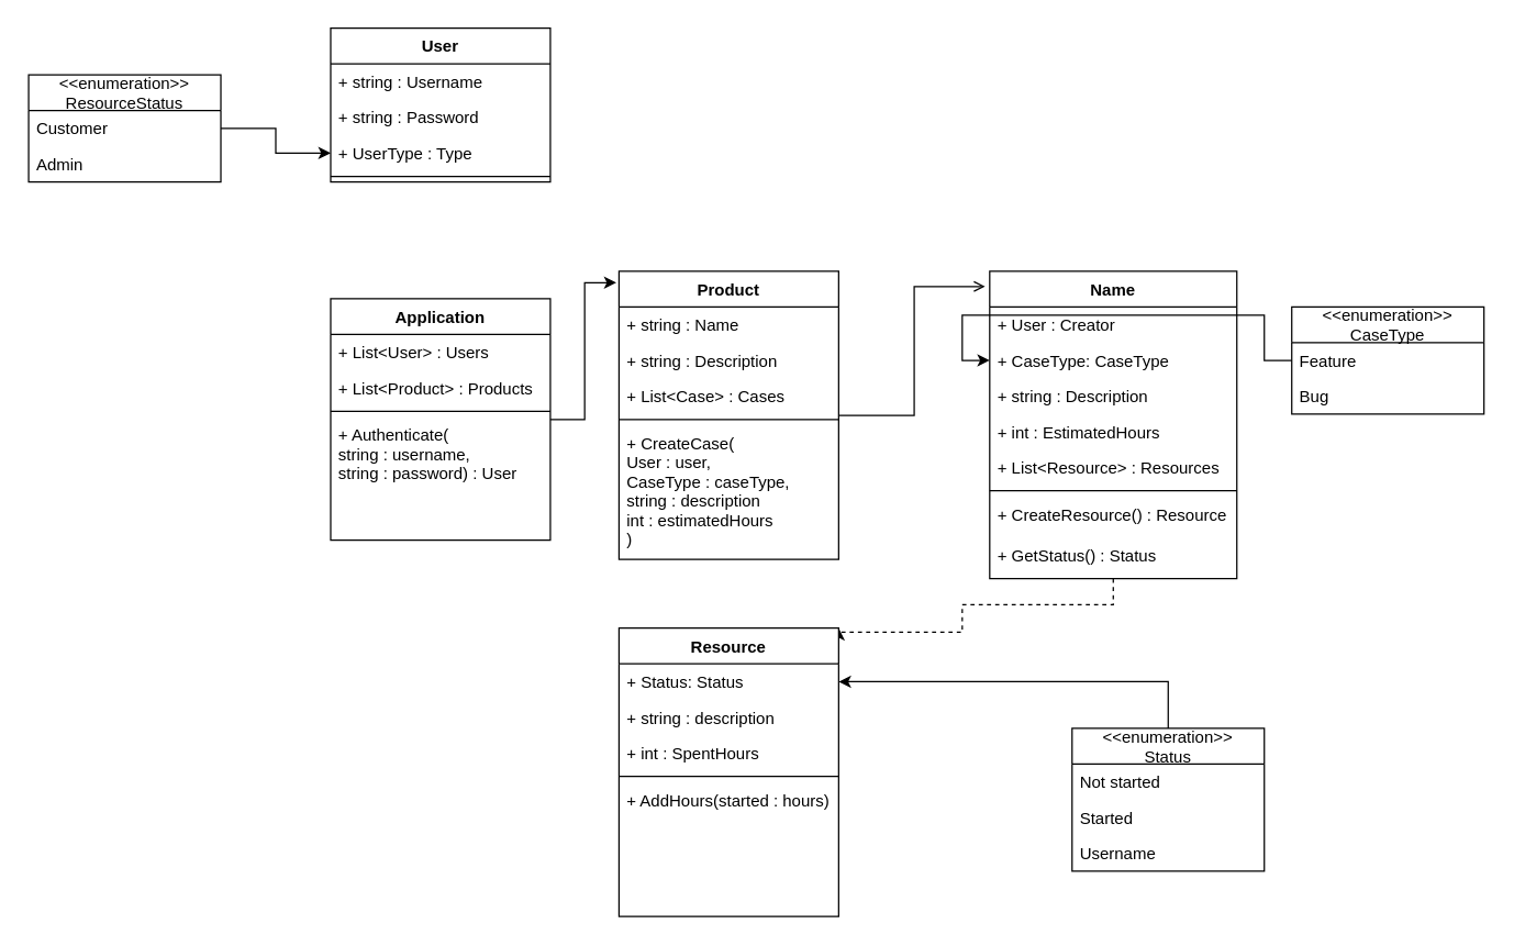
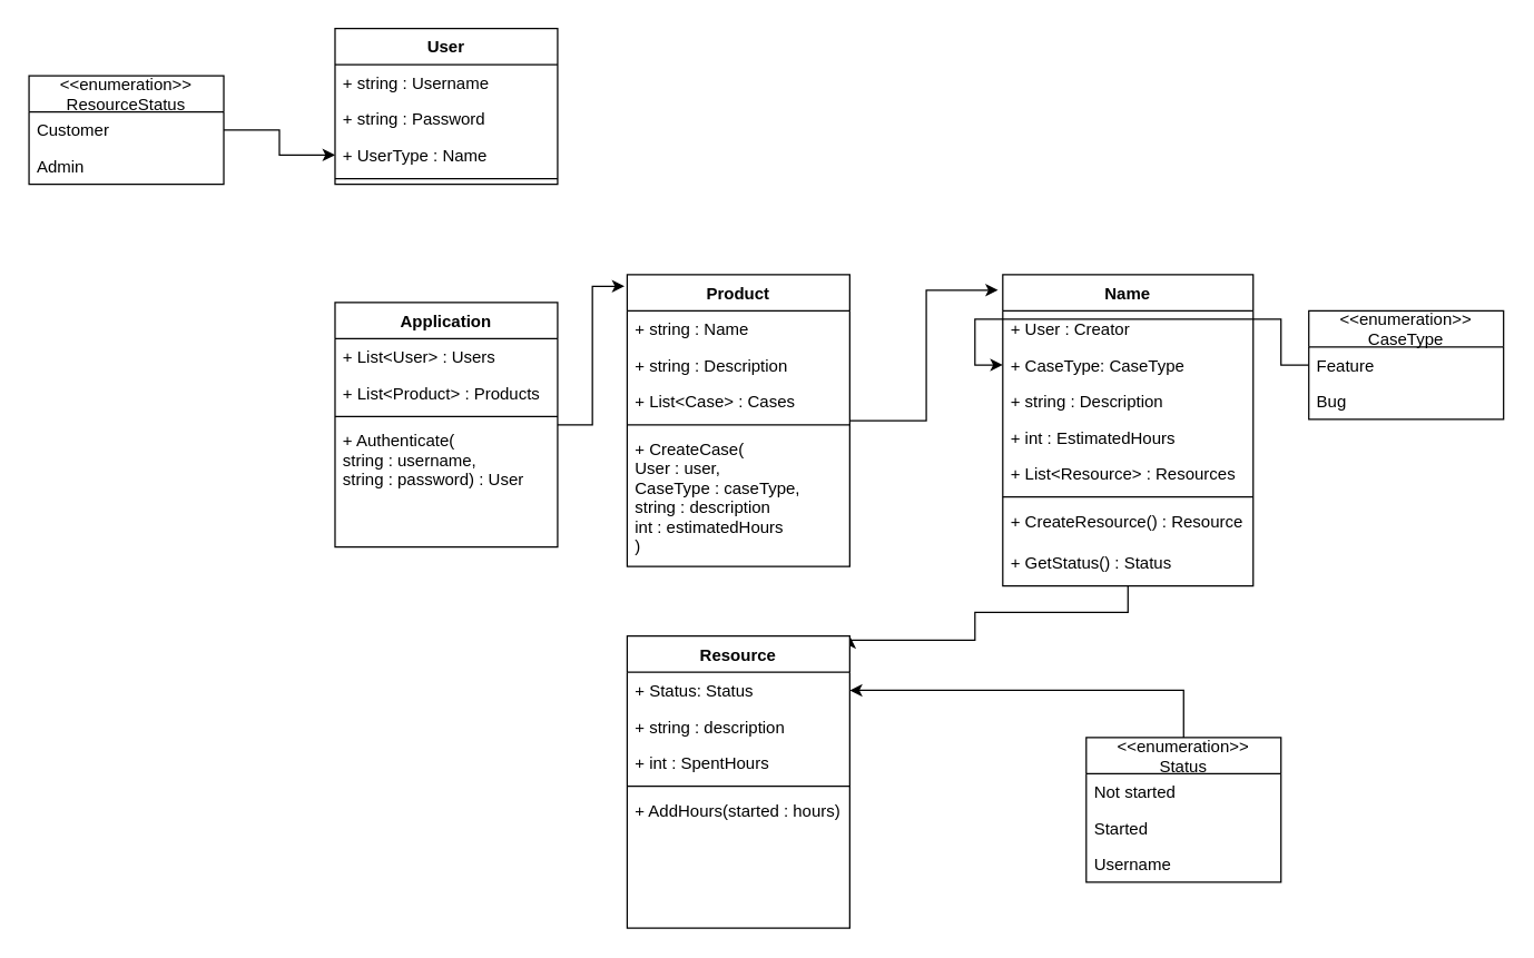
  <mxCell id="0" />
  <mxCell id="1" parent="0" />
  <mxCell id="2" style="edgeStyle=orthogonalEdgeStyle;rounded=0;orthogonalLoop=1;jettySize=auto;html=1;entryX=-0.012;entryY=0.04;entryDx=0;entryDy=0;entryPerimeter=0;" edge="1" parent="1" source="3" target="9"><mxGeometry relative="1" as="geometry" /></mxCell>
  <mxCell id="3" value="Application" style="swimlane;fontStyle=1;align=center;verticalAlign=top;childLayout=stackLayout;horizontal=1;startSize=26;horizontalStack=0;resizeParent=1;resizeParentMax=0;resizeLast=0;collapsible=1;marginBottom=0;" vertex="1" parent="1"><mxGeometry x="240" y="217" width="160" height="176" as="geometry" /></mxCell>
  <mxCell id="4" value="+ List&lt;User&gt; : Users" style="text;strokeColor=none;fillColor=none;align=left;verticalAlign=top;spacingLeft=4;spacingRight=4;overflow=hidden;rotatable=0;points=[[0,0.5],[1,0.5]];portConstraint=eastwest;fontStyle=0" vertex="1" parent="3"><mxGeometry y="26" width="160" height="26" as="geometry" /></mxCell>
  <mxCell id="5" value="+ List&lt;Product&gt; : Products" style="text;strokeColor=none;fillColor=none;align=left;verticalAlign=top;spacingLeft=4;spacingRight=4;overflow=hidden;rotatable=0;points=[[0,0.5],[1,0.5]];portConstraint=eastwest;fontStyle=0" vertex="1" parent="3"><mxGeometry y="52" width="160" height="26" as="geometry" /></mxCell>
  <mxCell id="6" value="" style="line;strokeWidth=1;fillColor=none;align=left;verticalAlign=middle;spacingTop=-1;spacingLeft=3;spacingRight=3;rotatable=0;labelPosition=right;points=[];portConstraint=eastwest;strokeColor=inherit;" vertex="1" parent="3"><mxGeometry y="78" width="160" height="8" as="geometry" /></mxCell>
  <mxCell id="7" value="+ Authenticate(&#10;string : username,&#10;string : password) : User" style="text;strokeColor=none;fillColor=none;align=left;verticalAlign=top;spacingLeft=4;spacingRight=4;overflow=hidden;rotatable=0;points=[[0,0.5],[1,0.5]];portConstraint=eastwest;" vertex="1" parent="3"><mxGeometry y="86" width="160" height="90" as="geometry" /></mxCell>
- <mxCell id="8" style="edgeStyle=orthogonalEdgeStyle;rounded=0;orthogonalLoop=1;jettySize=auto;html=1;entryX=-0.019;entryY=0.05;entryDx=0;entryDy=0;entryPerimeter=0;endArrow=open;" edge="1" parent="1" source="9" target="16"><mxGeometry relative="1" as="geometry" /></mxCell>
+ <mxCell id="8" style="edgeStyle=orthogonalEdgeStyle;rounded=0;orthogonalLoop=1;jettySize=auto;html=1;entryX=-0.019;entryY=0.05;entryDx=0;entryDy=0;entryPerimeter=0;" edge="1" parent="1" source="9" target="16"><mxGeometry relative="1" as="geometry" /></mxCell>
  <mxCell id="9" value="Product" style="swimlane;fontStyle=1;align=center;verticalAlign=top;childLayout=stackLayout;horizontal=1;startSize=26;horizontalStack=0;resizeParent=1;resizeParentMax=0;resizeLast=0;collapsible=1;marginBottom=0;" vertex="1" parent="1"><mxGeometry x="450" y="197" width="160" height="210" as="geometry" /></mxCell>
  <mxCell id="10" value="+ string : Name" style="text;strokeColor=none;fillColor=none;align=left;verticalAlign=top;spacingLeft=4;spacingRight=4;overflow=hidden;rotatable=0;points=[[0,0.5],[1,0.5]];portConstraint=eastwest;" vertex="1" parent="9"><mxGeometry y="26" width="160" height="26" as="geometry" /></mxCell>
  <mxCell id="11" value="+ string : Description" style="text;strokeColor=none;fillColor=none;align=left;verticalAlign=top;spacingLeft=4;spacingRight=4;overflow=hidden;rotatable=0;points=[[0,0.5],[1,0.5]];portConstraint=eastwest;" vertex="1" parent="9"><mxGeometry y="52" width="160" height="26" as="geometry" /></mxCell>
  <mxCell id="12" value="+ List&lt;Case&gt; : Cases" style="text;strokeColor=none;fillColor=none;align=left;verticalAlign=top;spacingLeft=4;spacingRight=4;overflow=hidden;rotatable=0;points=[[0,0.5],[1,0.5]];portConstraint=eastwest;" vertex="1" parent="9"><mxGeometry y="78" width="160" height="26" as="geometry" /></mxCell>
  <mxCell id="13" value="" style="line;strokeWidth=1;fillColor=none;align=left;verticalAlign=middle;spacingTop=-1;spacingLeft=3;spacingRight=3;rotatable=0;labelPosition=right;points=[];portConstraint=eastwest;strokeColor=inherit;" vertex="1" parent="9"><mxGeometry y="104" width="160" height="8" as="geometry" /></mxCell>
  <mxCell id="14" value="+ CreateCase(&#10;User : user,&#10;CaseType : caseType,&#10;string : description&#10;int : estimatedHours&#10;)" style="text;strokeColor=none;fillColor=none;align=left;verticalAlign=top;spacingLeft=4;spacingRight=4;overflow=hidden;rotatable=0;points=[[0,0.5],[1,0.5]];portConstraint=eastwest;" vertex="1" parent="9"><mxGeometry y="112" width="160" height="98" as="geometry" /></mxCell>
- <mxCell id="15" style="edgeStyle=orthogonalEdgeStyle;rounded=0;orthogonalLoop=1;jettySize=auto;html=1;entryX=1;entryY=0;entryDx=0;entryDy=0;dashed=1;" edge="1" parent="1" source="16" target="29"><mxGeometry relative="1" as="geometry"><mxPoint x="660" y="460" as="targetPoint" /><Array as="points"><mxPoint x="810" y="440" /><mxPoint x="700" y="440" /><mxPoint x="700" y="460" /><mxPoint x="610" y="460" /></Array></mxGeometry></mxCell>
+ <mxCell id="15" style="edgeStyle=orthogonalEdgeStyle;rounded=0;orthogonalLoop=1;jettySize=auto;html=1;entryX=1;entryY=0;entryDx=0;entryDy=0;" edge="1" parent="1" source="16" target="29"><mxGeometry relative="1" as="geometry"><mxPoint x="660" y="460" as="targetPoint" /><Array as="points"><mxPoint x="810" y="440" /><mxPoint x="700" y="440" /><mxPoint x="700" y="460" /><mxPoint x="610" y="460" /></Array></mxGeometry></mxCell>
  <mxCell id="16" value="Name" style="swimlane;fontStyle=1;align=center;verticalAlign=top;childLayout=stackLayout;horizontal=1;startSize=26;horizontalStack=0;resizeParent=1;resizeParentMax=0;resizeLast=0;collapsible=1;marginBottom=0;" vertex="1" parent="1"><mxGeometry x="720" y="197" width="180" height="224" as="geometry" /></mxCell>
  <mxCell id="17" value="+ User : Creator" style="text;strokeColor=none;fillColor=none;align=left;verticalAlign=top;spacingLeft=4;spacingRight=4;overflow=hidden;rotatable=0;points=[[0,0.5],[1,0.5]];portConstraint=eastwest;" vertex="1" parent="16"><mxGeometry y="26" width="180" height="26" as="geometry" /></mxCell>
  <mxCell id="18" value="+ CaseType: CaseType" style="text;strokeColor=none;fillColor=none;align=left;verticalAlign=top;spacingLeft=4;spacingRight=4;overflow=hidden;rotatable=0;points=[[0,0.5],[1,0.5]];portConstraint=eastwest;" vertex="1" parent="16"><mxGeometry y="52" width="180" height="26" as="geometry" /></mxCell>
  <mxCell id="19" value="+ string : Description" style="text;strokeColor=none;fillColor=none;align=left;verticalAlign=top;spacingLeft=4;spacingRight=4;overflow=hidden;rotatable=0;points=[[0,0.5],[1,0.5]];portConstraint=eastwest;" vertex="1" parent="16"><mxGeometry y="78" width="180" height="26" as="geometry" /></mxCell>
  <mxCell id="20" value="+ int : EstimatedHours" style="text;strokeColor=none;fillColor=none;align=left;verticalAlign=top;spacingLeft=4;spacingRight=4;overflow=hidden;rotatable=0;points=[[0,0.5],[1,0.5]];portConstraint=eastwest;" vertex="1" parent="16"><mxGeometry y="104" width="180" height="26" as="geometry" /></mxCell>
  <mxCell id="21" value="+ List&lt;Resource&gt; : Resources" style="text;strokeColor=none;fillColor=none;align=left;verticalAlign=top;spacingLeft=4;spacingRight=4;overflow=hidden;rotatable=0;points=[[0,0.5],[1,0.5]];portConstraint=eastwest;" vertex="1" parent="16"><mxGeometry y="130" width="180" height="26" as="geometry" /></mxCell>
  <mxCell id="22" value="" style="line;strokeWidth=1;fillColor=none;align=left;verticalAlign=middle;spacingTop=-1;spacingLeft=3;spacingRight=3;rotatable=0;labelPosition=right;points=[];portConstraint=eastwest;strokeColor=inherit;" vertex="1" parent="16"><mxGeometry y="156" width="180" height="8" as="geometry" /></mxCell>
  <mxCell id="23" value="+ CreateResource() : Resource" style="text;strokeColor=none;fillColor=none;align=left;verticalAlign=top;spacingLeft=4;spacingRight=4;overflow=hidden;rotatable=0;points=[[0,0.5],[1,0.5]];portConstraint=eastwest;" vertex="1" parent="16"><mxGeometry y="164" width="180" height="30" as="geometry" /></mxCell>
  <mxCell id="24" value="+ GetStatus() : Status" style="text;strokeColor=none;fillColor=none;align=left;verticalAlign=top;spacingLeft=4;spacingRight=4;overflow=hidden;rotatable=0;points=[[0,0.5],[1,0.5]];portConstraint=eastwest;" vertex="1" parent="16"><mxGeometry y="194" width="180" height="30" as="geometry" /></mxCell>
  <mxCell id="25" style="edgeStyle=orthogonalEdgeStyle;rounded=0;orthogonalLoop=1;jettySize=auto;html=1;entryX=0;entryY=0.5;entryDx=0;entryDy=0;" edge="1" parent="1" source="26" target="18"><mxGeometry relative="1" as="geometry" /></mxCell>
  <mxCell id="26" value="&lt;&lt;enumeration&gt;&gt;&#10;CaseType" style="swimlane;fontStyle=0;childLayout=stackLayout;horizontal=1;startSize=26;fillColor=none;horizontalStack=0;resizeParent=1;resizeParentMax=0;resizeLast=0;collapsible=1;marginBottom=0;" vertex="1" parent="1"><mxGeometry x="940" y="223" width="140" height="78" as="geometry" /></mxCell>
  <mxCell id="27" value="Feature" style="text;strokeColor=none;fillColor=none;align=left;verticalAlign=top;spacingLeft=4;spacingRight=4;overflow=hidden;rotatable=0;points=[[0,0.5],[1,0.5]];portConstraint=eastwest;" vertex="1" parent="26"><mxGeometry y="26" width="140" height="26" as="geometry" /></mxCell>
  <mxCell id="28" value="Bug" style="text;strokeColor=none;fillColor=none;align=left;verticalAlign=top;spacingLeft=4;spacingRight=4;overflow=hidden;rotatable=0;points=[[0,0.5],[1,0.5]];portConstraint=eastwest;" vertex="1" parent="26"><mxGeometry y="52" width="140" height="26" as="geometry" /></mxCell>
  <mxCell id="29" value="Resource" style="swimlane;fontStyle=1;align=center;verticalAlign=top;childLayout=stackLayout;horizontal=1;startSize=26;horizontalStack=0;resizeParent=1;resizeParentMax=0;resizeLast=0;collapsible=1;marginBottom=0;" vertex="1" parent="1"><mxGeometry x="450" y="457" width="160" height="210" as="geometry" /></mxCell>
  <mxCell id="30" value="+ Status: Status" style="text;strokeColor=none;fillColor=none;align=left;verticalAlign=top;spacingLeft=4;spacingRight=4;overflow=hidden;rotatable=0;points=[[0,0.5],[1,0.5]];portConstraint=eastwest;" vertex="1" parent="29"><mxGeometry y="26" width="160" height="26" as="geometry" /></mxCell>
  <mxCell id="31" value="+ string : description" style="text;strokeColor=none;fillColor=none;align=left;verticalAlign=top;spacingLeft=4;spacingRight=4;overflow=hidden;rotatable=0;points=[[0,0.5],[1,0.5]];portConstraint=eastwest;" vertex="1" parent="29"><mxGeometry y="52" width="160" height="26" as="geometry" /></mxCell>
  <mxCell id="32" value="+ int : SpentHours" style="text;strokeColor=none;fillColor=none;align=left;verticalAlign=top;spacingLeft=4;spacingRight=4;overflow=hidden;rotatable=0;points=[[0,0.5],[1,0.5]];portConstraint=eastwest;" vertex="1" parent="29"><mxGeometry y="78" width="160" height="26" as="geometry" /></mxCell>
  <mxCell id="33" value="" style="line;strokeWidth=1;fillColor=none;align=left;verticalAlign=middle;spacingTop=-1;spacingLeft=3;spacingRight=3;rotatable=0;labelPosition=right;points=[];portConstraint=eastwest;strokeColor=inherit;" vertex="1" parent="29"><mxGeometry y="104" width="160" height="8" as="geometry" /></mxCell>
  <mxCell id="34" value="+ AddHours(started : hours)" style="text;strokeColor=none;fillColor=none;align=left;verticalAlign=top;spacingLeft=4;spacingRight=4;overflow=hidden;rotatable=0;points=[[0,0.5],[1,0.5]];portConstraint=eastwest;" vertex="1" parent="29"><mxGeometry y="112" width="160" height="98" as="geometry" /></mxCell>
  <mxCell id="35" style="edgeStyle=orthogonalEdgeStyle;rounded=0;orthogonalLoop=1;jettySize=auto;html=1;entryX=1;entryY=0.5;entryDx=0;entryDy=0;" edge="1" parent="1" source="36" target="30"><mxGeometry relative="1" as="geometry" /></mxCell>
  <mxCell id="36" value="&lt;&lt;enumeration&gt;&gt;&#10;Status" style="swimlane;fontStyle=0;childLayout=stackLayout;horizontal=1;startSize=26;fillColor=none;horizontalStack=0;resizeParent=1;resizeParentMax=0;resizeLast=0;collapsible=1;marginBottom=0;" vertex="1" parent="1"><mxGeometry x="780" y="530" width="140" height="104" as="geometry" /></mxCell>
  <mxCell id="37" value="Not started" style="text;strokeColor=none;fillColor=none;align=left;verticalAlign=top;spacingLeft=4;spacingRight=4;overflow=hidden;rotatable=0;points=[[0,0.5],[1,0.5]];portConstraint=eastwest;" vertex="1" parent="36"><mxGeometry y="26" width="140" height="26" as="geometry" /></mxCell>
  <mxCell id="38" value="Started" style="text;strokeColor=none;fillColor=none;align=left;verticalAlign=top;spacingLeft=4;spacingRight=4;overflow=hidden;rotatable=0;points=[[0,0.5],[1,0.5]];portConstraint=eastwest;" vertex="1" parent="36"><mxGeometry y="52" width="140" height="26" as="geometry" /></mxCell>
  <mxCell id="39" value="Username" style="text;strokeColor=none;fillColor=none;align=left;verticalAlign=top;spacingLeft=4;spacingRight=4;overflow=hidden;rotatable=0;points=[[0,0.5],[1,0.5]];portConstraint=eastwest;" vertex="1" parent="36"><mxGeometry y="78" width="140" height="26" as="geometry" /></mxCell>
  <mxCell id="40" value="User" style="swimlane;fontStyle=1;align=center;verticalAlign=top;childLayout=stackLayout;horizontal=1;startSize=26;horizontalStack=0;resizeParent=1;resizeParentMax=0;resizeLast=0;collapsible=1;marginBottom=0;" vertex="1" parent="1"><mxGeometry x="240" y="20" width="160" height="112" as="geometry" /></mxCell>
  <mxCell id="41" value="+ string : Username" style="text;strokeColor=none;fillColor=none;align=left;verticalAlign=top;spacingLeft=4;spacingRight=4;overflow=hidden;rotatable=0;points=[[0,0.5],[1,0.5]];portConstraint=eastwest;fontStyle=0" vertex="1" parent="40"><mxGeometry y="26" width="160" height="26" as="geometry" /></mxCell>
  <mxCell id="42" value="+ string : Password" style="text;strokeColor=none;fillColor=none;align=left;verticalAlign=top;spacingLeft=4;spacingRight=4;overflow=hidden;rotatable=0;points=[[0,0.5],[1,0.5]];portConstraint=eastwest;fontStyle=0" vertex="1" parent="40"><mxGeometry y="52" width="160" height="26" as="geometry" /></mxCell>
- <mxCell id="43" value="+ UserType : Type" style="text;strokeColor=none;fillColor=none;align=left;verticalAlign=top;spacingLeft=4;spacingRight=4;overflow=hidden;rotatable=0;points=[[0,0.5],[1,0.5]];portConstraint=eastwest;fontStyle=0" vertex="1" parent="40"><mxGeometry y="78" width="160" height="26" as="geometry" /></mxCell>
+ <mxCell id="43" value="+ UserType : Name" style="text;strokeColor=none;fillColor=none;align=left;verticalAlign=top;spacingLeft=4;spacingRight=4;overflow=hidden;rotatable=0;points=[[0,0.5],[1,0.5]];portConstraint=eastwest;fontStyle=0" vertex="1" parent="40"><mxGeometry y="78" width="160" height="26" as="geometry" /></mxCell>
  <mxCell id="44" value="" style="line;strokeWidth=1;fillColor=none;align=left;verticalAlign=middle;spacingTop=-1;spacingLeft=3;spacingRight=3;rotatable=0;labelPosition=right;points=[];portConstraint=eastwest;strokeColor=inherit;" vertex="1" parent="40"><mxGeometry y="104" width="160" height="8" as="geometry" /></mxCell>
  <mxCell id="45" style="edgeStyle=orthogonalEdgeStyle;rounded=0;orthogonalLoop=1;jettySize=auto;html=1;entryX=0;entryY=0.5;entryDx=0;entryDy=0;" edge="1" parent="1" source="46" target="43"><mxGeometry relative="1" as="geometry" /></mxCell>
  <mxCell id="46" value="&lt;&lt;enumeration&gt;&gt;&#10;ResourceStatus" style="swimlane;fontStyle=0;childLayout=stackLayout;horizontal=1;startSize=26;fillColor=none;horizontalStack=0;resizeParent=1;resizeParentMax=0;resizeLast=0;collapsible=1;marginBottom=0;" vertex="1" parent="1"><mxGeometry x="20" y="54" width="140" height="78" as="geometry" /></mxCell>
  <mxCell id="47" value="Customer" style="text;strokeColor=none;fillColor=none;align=left;verticalAlign=top;spacingLeft=4;spacingRight=4;overflow=hidden;rotatable=0;points=[[0,0.5],[1,0.5]];portConstraint=eastwest;" vertex="1" parent="46"><mxGeometry y="26" width="140" height="26" as="geometry" /></mxCell>
  <mxCell id="48" value="Admin" style="text;strokeColor=none;fillColor=none;align=left;verticalAlign=top;spacingLeft=4;spacingRight=4;overflow=hidden;rotatable=0;points=[[0,0.5],[1,0.5]];portConstraint=eastwest;" vertex="1" parent="46"><mxGeometry y="52" width="140" height="26" as="geometry" /></mxCell>
